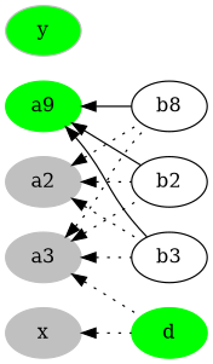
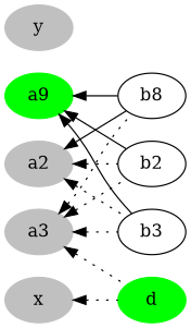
  digraph {
    rankdir=LR
    node [color=grey style=filled]
    edge [dir=back style=dotted]
    n1 [label=b8 color="" style=""]
    b2 [color="" style=""]
    b3 [color="" style=""]
    n4 [color=green label=a9]
    d [color=green]
-   y [fillcolor=green]
+   y
    x
    a3
    a2
    n4 -> n1 [style=""]
    n4 -> b2 [style=""]
    n4 -> b3 [style=""]
    x -> d
    a3 -> n1
    a3 -> b2
    a3 -> b3
    a3 -> d
-   a2 -> n1
+   a2 -> n1 [style=solid]
    a2 -> b2
    a2 -> b3
  }
